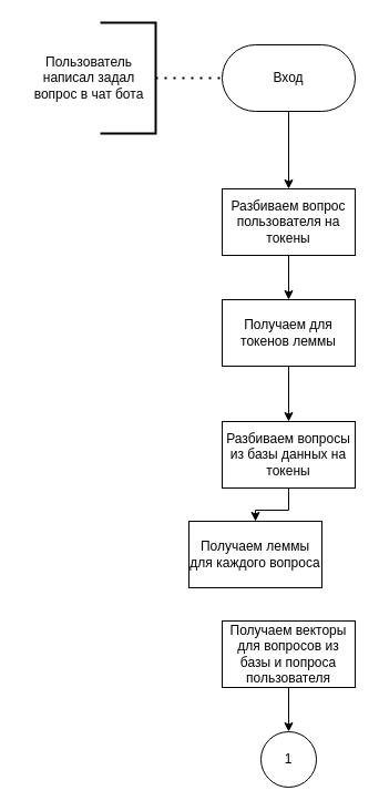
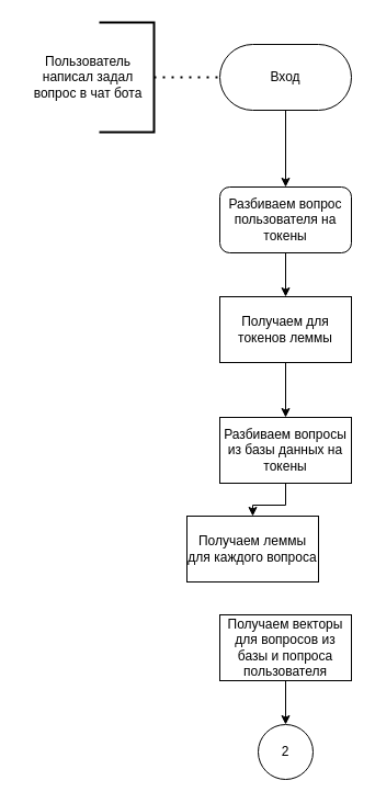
  <mxCell id="0" />
  <mxCell id="1" parent="0" />
  <mxCell id="2" value="" style="strokeWidth=2;html=1;shape=mxgraph.flowchart.annotation_1;align=left;pointerEvents=1;direction=west;" parent="1" vertex="1"><mxGeometry x="90" y="20" width="50" height="100" as="geometry" /></mxCell>
  <mxCell id="3" value="Пользователь написал задал вопрос в чат бота" style="text;html=1;align=center;verticalAlign=middle;whiteSpace=wrap;rounded=0;" parent="1" vertex="1"><mxGeometry x="20" y="20" width="120" height="100" as="geometry" /></mxCell>
  <mxCell id="4" style="edgeStyle=orthogonalEdgeStyle;rounded=0;orthogonalLoop=1;jettySize=auto;html=1;entryX=0.5;entryY=0;entryDx=0;entryDy=0;" parent="1" source="5" target="8" edge="1"><mxGeometry relative="1" as="geometry" /></mxCell>
  <mxCell id="5" value="Вход" style="rounded=1;whiteSpace=wrap;html=1;arcSize=50;" parent="1" vertex="1"><mxGeometry x="200" y="40" width="120" height="60" as="geometry" /></mxCell>
  <mxCell id="6" value="" style="endArrow=none;dashed=1;html=1;dashPattern=1 3;strokeWidth=2;rounded=0;exitX=1;exitY=0.5;exitDx=0;exitDy=0;entryX=0;entryY=0.5;entryDx=0;entryDy=0;" parent="1" source="3" target="5" edge="1"><mxGeometry width="50" height="50" relative="1" as="geometry"><mxPoint x="320" y="-20" as="sourcePoint" /><mxPoint x="370" y="-70" as="targetPoint" /></mxGeometry></mxCell>
  <mxCell id="7" style="edgeStyle=orthogonalEdgeStyle;rounded=0;orthogonalLoop=1;jettySize=auto;html=1;entryX=0.5;entryY=0;entryDx=0;entryDy=0;" parent="1" source="8" target="10" edge="1"><mxGeometry relative="1" as="geometry" /></mxCell>
- <mxCell id="8" value="Разбиваем вопрос пользователя на токены" style="rounded=0;whiteSpace=wrap;html=1;" parent="1" vertex="1"><mxGeometry x="200" y="170" width="120" height="60" as="geometry" /></mxCell>
+ <mxCell id="8" value="Разбиваем вопрос пользователя на токены" style="whiteSpace=wrap;html=1;rounded=1;" parent="1" vertex="1"><mxGeometry x="200" y="170" width="120" height="60" as="geometry" /></mxCell>
  <mxCell id="9" style="edgeStyle=orthogonalEdgeStyle;rounded=0;orthogonalLoop=1;jettySize=auto;html=1;entryX=0.5;entryY=0;entryDx=0;entryDy=0;" parent="1" source="10" target="12" edge="1"><mxGeometry relative="1" as="geometry" /></mxCell>
  <mxCell id="10" value="Получаем для токенов леммы" style="rounded=0;whiteSpace=wrap;html=1;" parent="1" vertex="1"><mxGeometry x="200" y="270" width="120" height="60" as="geometry" /></mxCell>
  <mxCell id="11" style="edgeStyle=orthogonalEdgeStyle;rounded=0;orthogonalLoop=1;jettySize=auto;html=1;entryX=0.5;entryY=0;entryDx=0;entryDy=0;" parent="1" source="12" target="13" edge="1"><mxGeometry relative="1" as="geometry" /></mxCell>
  <mxCell id="12" value="Разбиваем вопросы из базы данных на токены" style="rounded=0;whiteSpace=wrap;html=1;" parent="1" vertex="1"><mxGeometry x="200" y="380" width="120" height="60" as="geometry" /></mxCell>
  <mxCell id="13" value="Получаем леммы для каждого вопроса" style="rounded=0;whiteSpace=wrap;html=1;" parent="1" vertex="1"><mxGeometry x="170" y="470" width="120" height="60" as="geometry" /></mxCell>
  <mxCell id="14" style="edgeStyle=orthogonalEdgeStyle;rounded=0;orthogonalLoop=1;jettySize=auto;html=1;entryX=0.5;entryY=0;entryDx=0;entryDy=0;" parent="1" source="15" target="16" edge="1"><mxGeometry relative="1" as="geometry" /></mxCell>
  <mxCell id="15" value="Получаем векторы для вопросов из базы и попроса пользователя" style="rounded=0;whiteSpace=wrap;html=1;" parent="1" vertex="1"><mxGeometry x="200" y="560" width="120" height="60" as="geometry" /></mxCell>
- <mxCell id="16" value="1" style="ellipse;whiteSpace=wrap;html=1;aspect=fixed;" parent="1" vertex="1"><mxGeometry x="235" y="660" width="50" height="50" as="geometry" /></mxCell>
+ <mxCell id="16" value="2" style="ellipse;whiteSpace=wrap;html=1;aspect=fixed;" parent="1" vertex="1"><mxGeometry x="235" y="660" width="50" height="50" as="geometry" /></mxCell>
